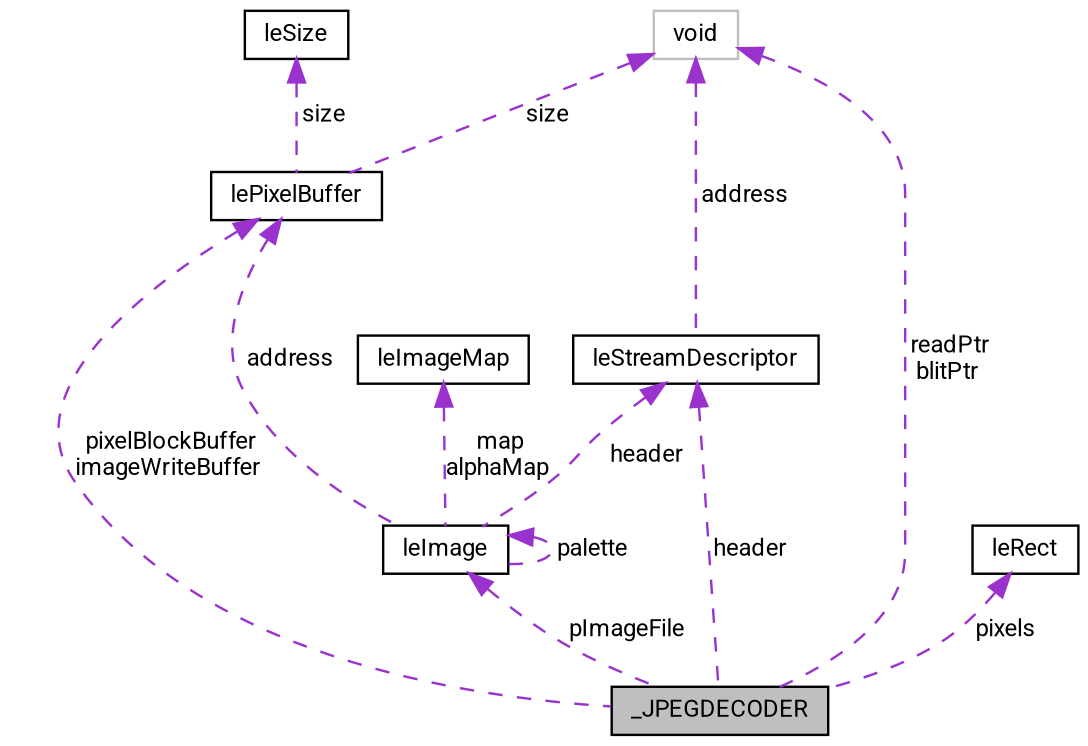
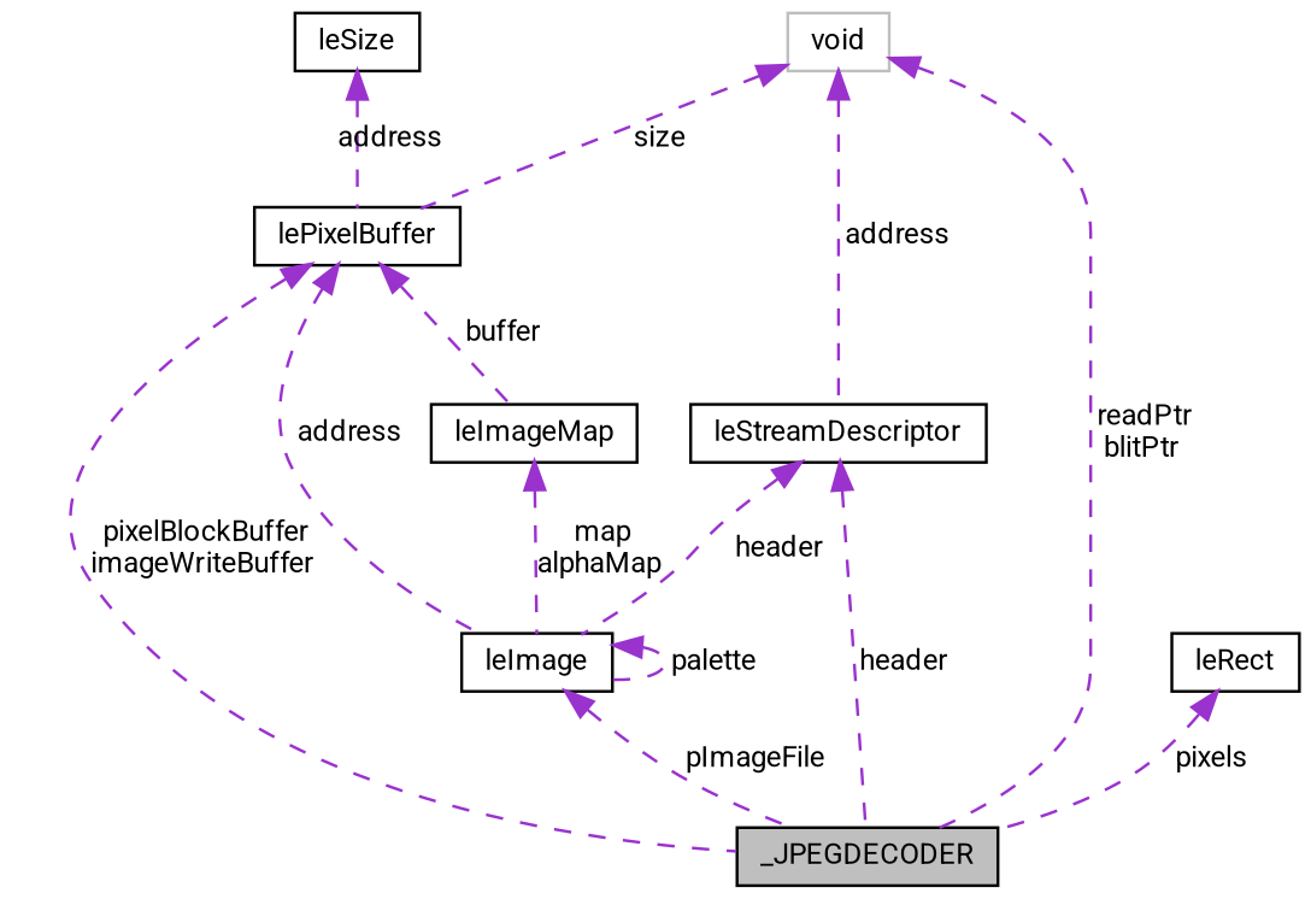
  digraph {
    fontname=Roboto
    node [color=black fillcolor=white fontname=Roboto fontsize=10 shape=record style=filled]
    edge [color=darkorchid3 dir=back fontname=Roboto fontsize=10 labelfontname=Helvetica labelfontsize=10 style=dashed]
    n1 [fillcolor=grey75 fontcolor=black height=0.2 label=_JPEGDECODER width=0.4]
    n2 [height=0.2 label=lePixelBuffer width=0.4]
    n3 [height=0.2 label=leImage width=0.4]
    n4 [height=0.2 label=leImageMap width=0.4]
    n5 [color=grey75 height=0.2 label=void width=0.4]
    n6 [height=0.2 label=leStreamDescriptor width=0.4]
    n7 [height=0.2 label=leSize width=0.4]
    n8 [height=0.2 label=leRect width=0.4]
    n2 -> n1 [label=" pixelBlockBuffer\nimageWriteBuffer"]
    n2 -> n3 [label=" address"]
+   n2 -> n4 [label=" buffer"]
    n3 -> n1 [label=" pImageFile"]
    n3 -> n3 [label=" palette"]
    n4 -> n3 [label=" map\nalphaMap"]
    n5 -> n1 [label=" readPtr\nblitPtr"]
    n5 -> n2 [label=" size"]
    n5 -> n6 [label=" address"]
    n6 -> n1 [label=" header"]
    n6 -> n3 [label=" header"]
-   n7 -> n2 [label=" size"]
+   n7 -> n2 [label=" address"]
    n8 -> n1 [label=" pixels"]
  }
